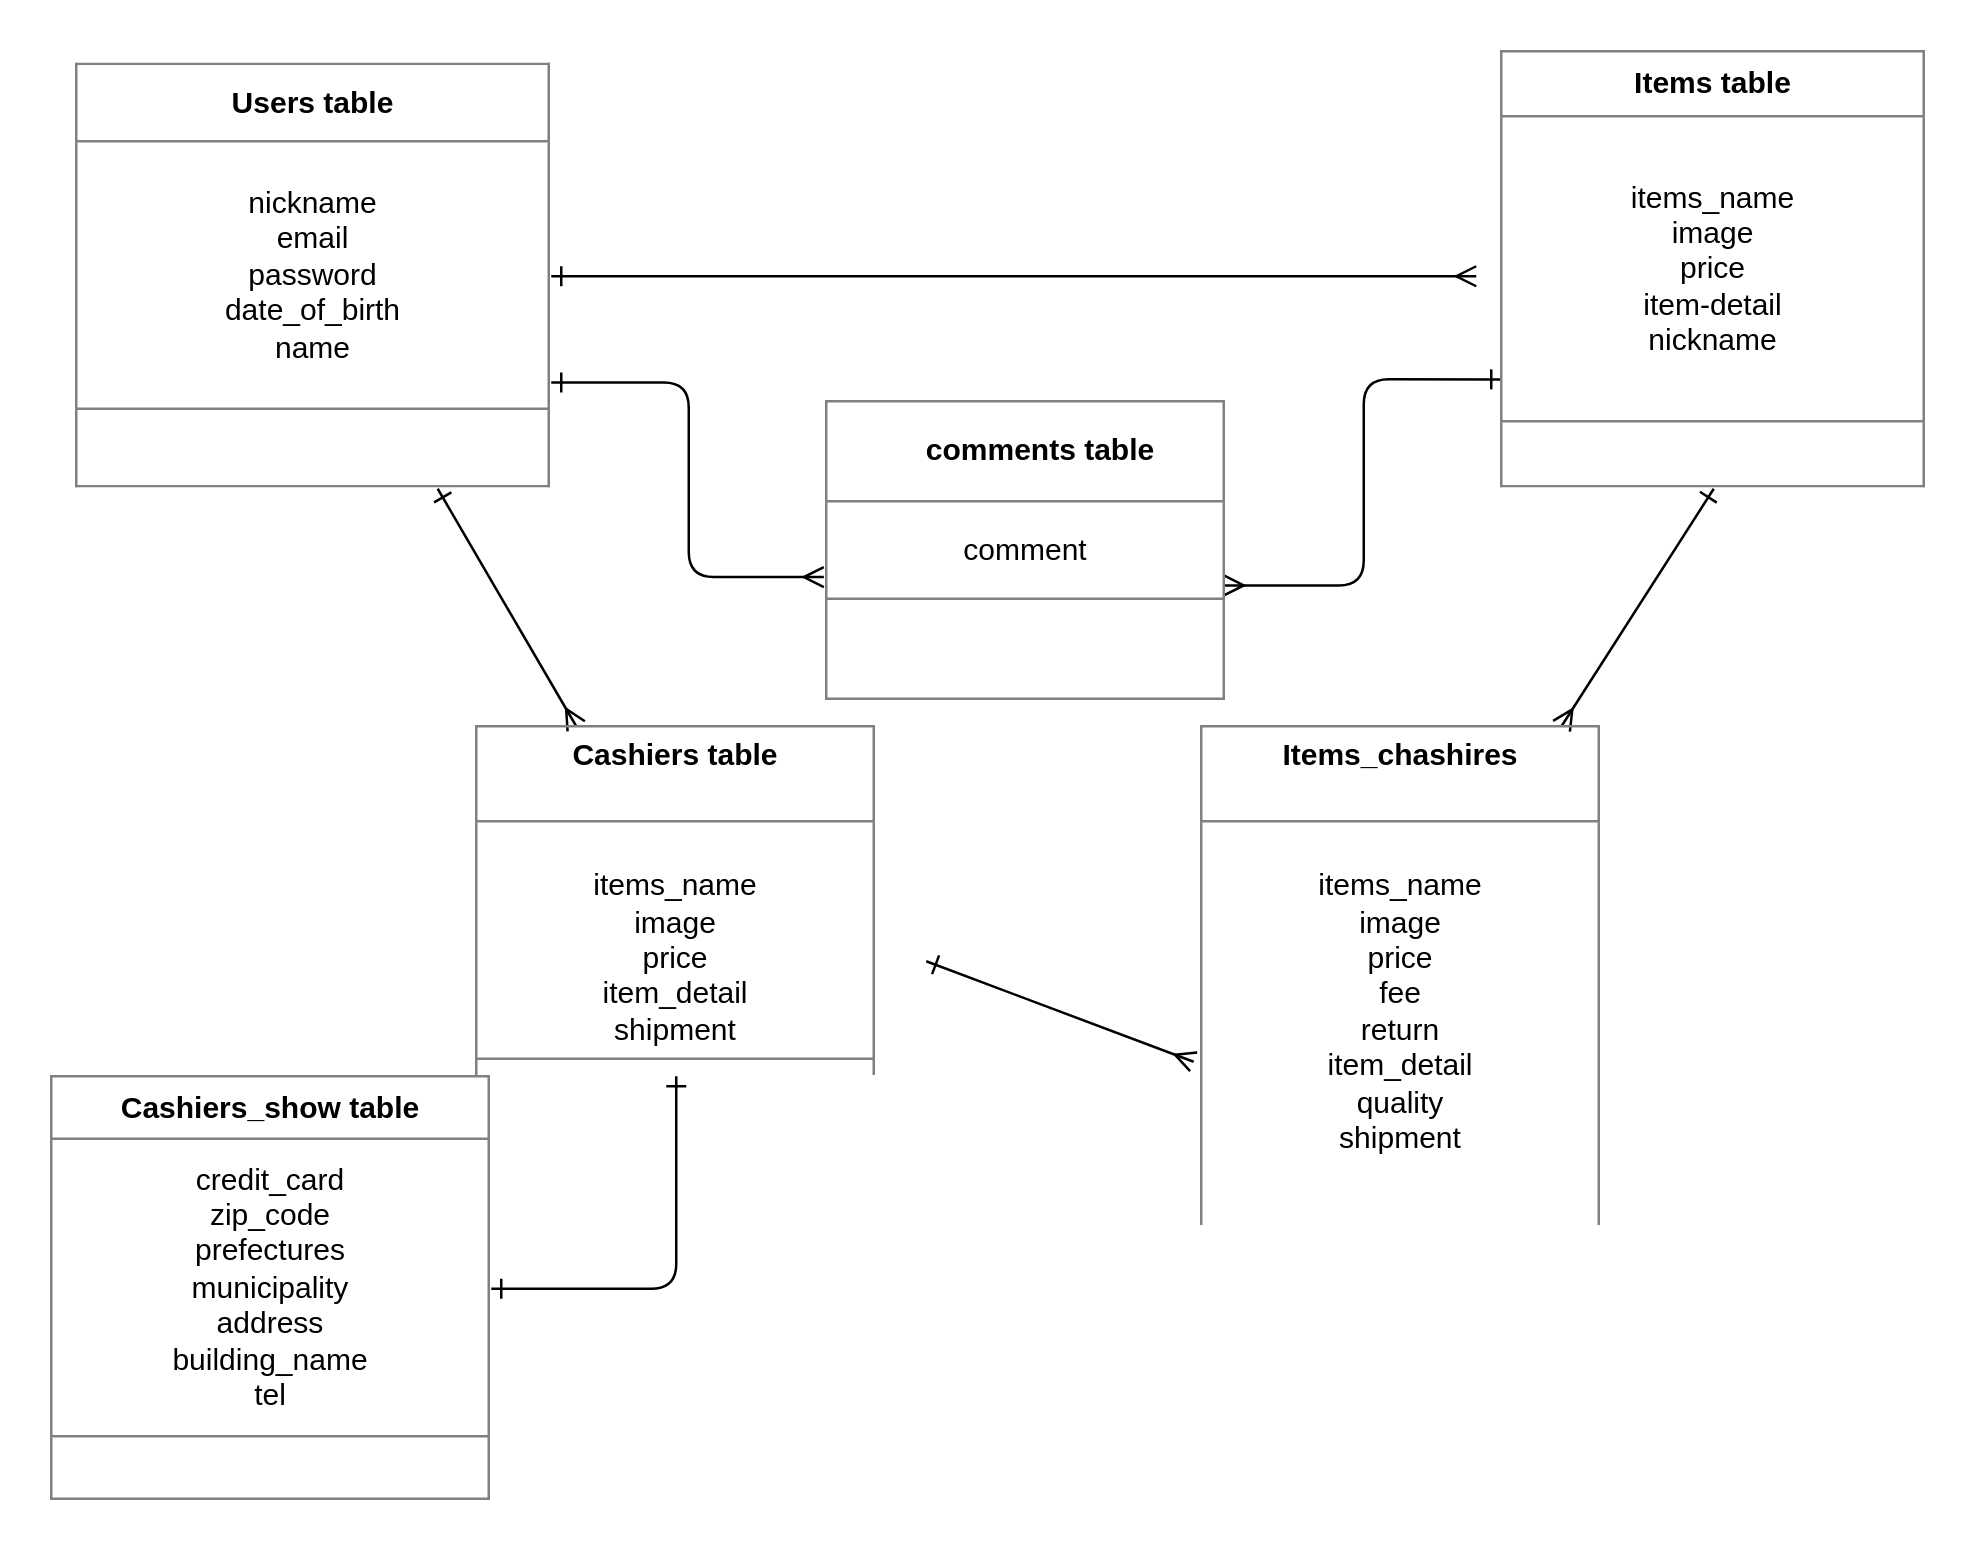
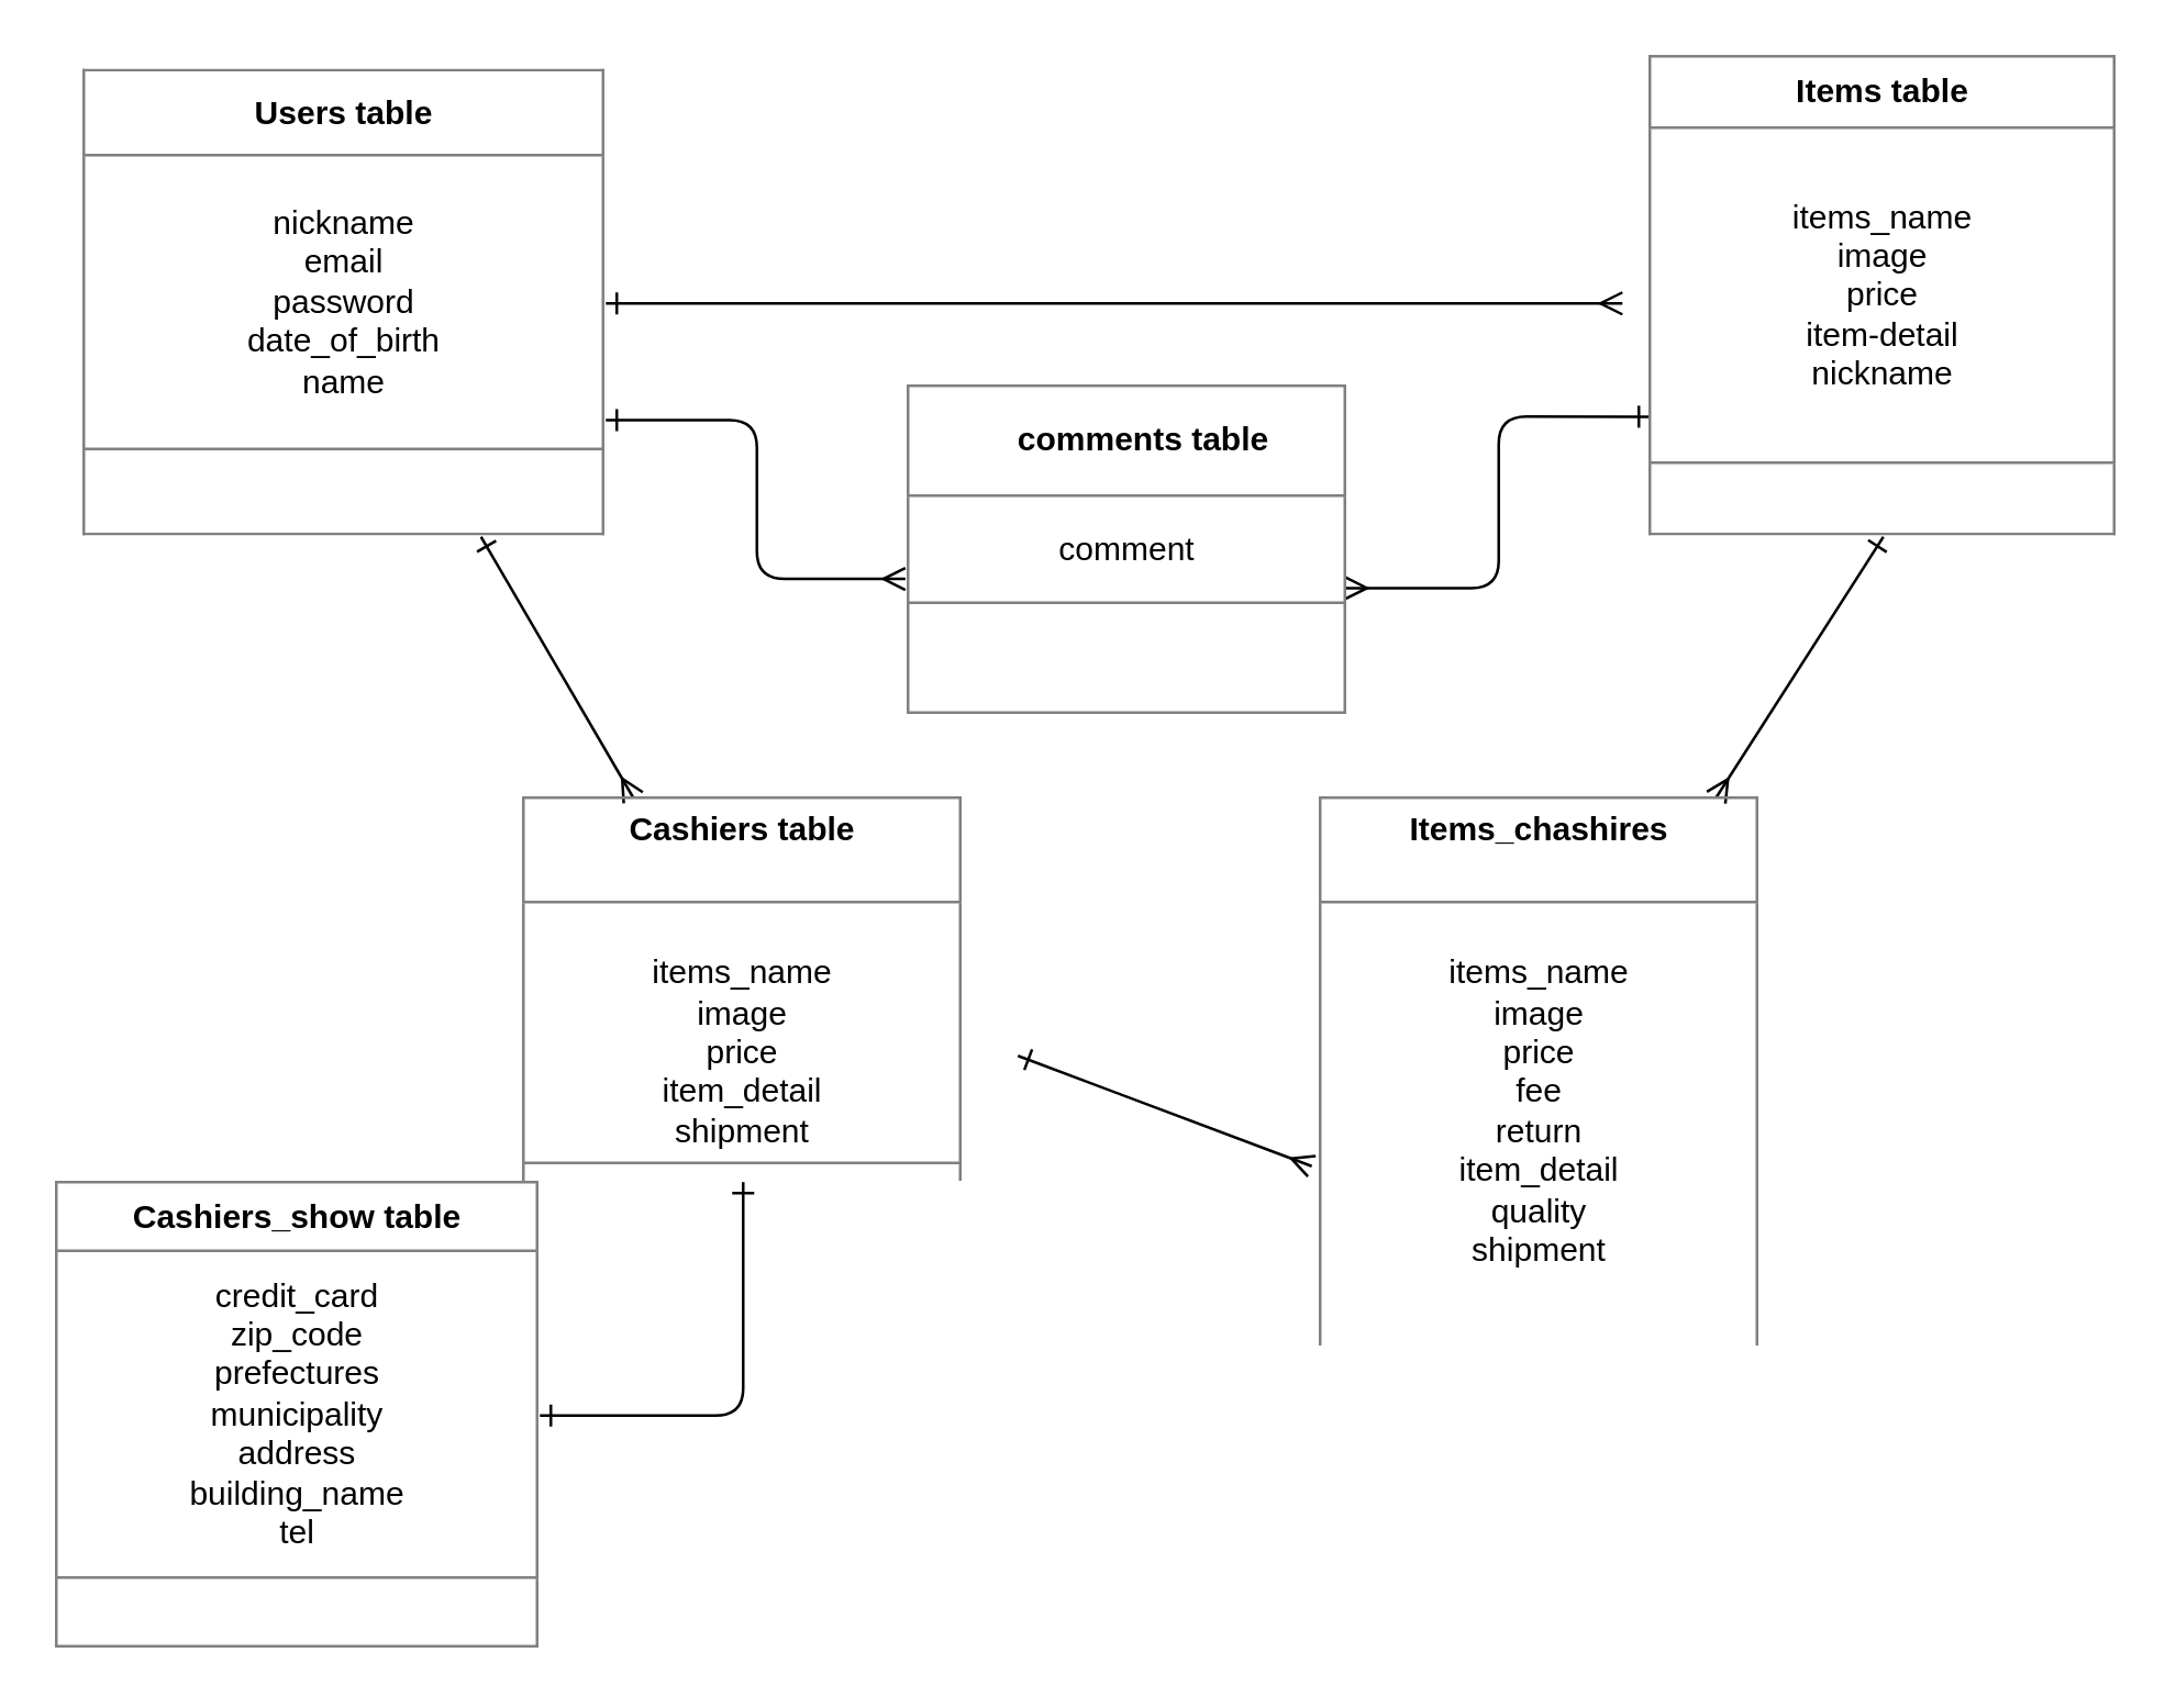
  <mxCell id="0" />
  <mxCell id="1" parent="0" />
  <mxCell id="2" style="edgeStyle=none;rounded=1;orthogonalLoop=1;jettySize=auto;html=1;endArrow=ERmany;endFill=0;startArrow=ERone;startFill=0;" edge="1" parent="1" source="5"><mxGeometry relative="1" as="geometry"><mxPoint x="590" y="110" as="targetPoint" /></mxGeometry></mxCell>
  <mxCell id="3" style="edgeStyle=none;rounded=1;orthogonalLoop=1;jettySize=auto;html=1;startArrow=ERone;startFill=0;endArrow=ERmany;endFill=0;" edge="1" parent="1" source="5"><mxGeometry relative="1" as="geometry"><mxPoint x="230" y="290" as="targetPoint" /></mxGeometry></mxCell>
  <mxCell id="4" style="edgeStyle=orthogonalEdgeStyle;rounded=1;orthogonalLoop=1;jettySize=auto;html=1;exitX=1;exitY=0.75;exitDx=0;exitDy=0;entryX=-0.006;entryY=0.586;entryDx=0;entryDy=0;entryPerimeter=0;startArrow=ERone;startFill=0;endArrow=ERmany;endFill=0;" edge="1" parent="1" source="5" target="14"><mxGeometry relative="1" as="geometry" /></mxCell>
  <mxCell id="5" value="&lt;table border=&quot;1&quot; width=&quot;100%&quot; cellpadding=&quot;4&quot; style=&quot;width: 100% ; height: 100% ; border-collapse: collapse&quot;&gt;&lt;tbody&gt;&lt;tr&gt;&lt;th align=&quot;center&quot;&gt;Users table&lt;/th&gt;&lt;/tr&gt;&lt;tr&gt;&lt;td align=&quot;center&quot;&gt;nickname&lt;br&gt;email&lt;br&gt;password&lt;br&gt;date_of_birth&lt;br&gt;name&lt;/td&gt;&lt;/tr&gt;&lt;tr&gt;&lt;td&gt;&lt;div style=&quot;text-align: center&quot;&gt;&lt;br&gt;&lt;/div&gt;&lt;/td&gt;&lt;/tr&gt;&lt;/tbody&gt;&lt;/table&gt;" style="text;html=1;strokeColor=none;fillColor=none;overflow=fill;" parent="1" vertex="1"><mxGeometry x="30" y="25" width="190" height="170" as="geometry" /></mxCell>
  <mxCell id="6" style="edgeStyle=none;rounded=1;orthogonalLoop=1;jettySize=auto;html=1;exitX=0.5;exitY=1;exitDx=0;exitDy=0;startArrow=ERone;startFill=0;endArrow=ERmany;endFill=0;" edge="1" parent="1" source="8" target="12"><mxGeometry relative="1" as="geometry"><mxPoint x="620" y="260" as="targetPoint" /></mxGeometry></mxCell>
  <mxCell id="7" style="edgeStyle=orthogonalEdgeStyle;rounded=1;orthogonalLoop=1;jettySize=auto;html=1;exitX=0;exitY=0.75;exitDx=0;exitDy=0;entryX=0.994;entryY=0.614;entryDx=0;entryDy=0;entryPerimeter=0;startArrow=ERone;startFill=0;endArrow=ERmany;endFill=0;" edge="1" parent="1" source="8" target="14"><mxGeometry relative="1" as="geometry" /></mxCell>
  <mxCell id="8" value="&lt;table border=&quot;1&quot; width=&quot;100%&quot; cellpadding=&quot;4&quot; style=&quot;width: 100% ; height: 100% ; border-collapse: collapse&quot;&gt;&lt;tbody&gt;&lt;tr&gt;&lt;th align=&quot;center&quot;&gt;Items table&lt;/th&gt;&lt;/tr&gt;&lt;tr&gt;&lt;td align=&quot;center&quot;&gt;&lt;br&gt;items_name&lt;br&gt;image&lt;br&gt;price&lt;br&gt;item-detail&lt;br&gt;nickname&lt;br&gt;&lt;br&gt;&lt;/td&gt;&lt;/tr&gt;&lt;tr&gt;&lt;td align=&quot;center&quot;&gt;&lt;br&gt;&lt;/td&gt;&lt;/tr&gt;&lt;/tbody&gt;&lt;/table&gt;" style="text;html=1;strokeColor=none;fillColor=none;overflow=fill;" parent="1" vertex="1"><mxGeometry x="600" y="20" width="170" height="175" as="geometry" /></mxCell>
  <mxCell id="9" style="edgeStyle=none;rounded=1;orthogonalLoop=1;jettySize=auto;html=1;entryX=-0.019;entryY=0.671;entryDx=0;entryDy=0;entryPerimeter=0;startArrow=ERone;startFill=0;endArrow=ERmany;endFill=0;" edge="1" parent="1" target="12"><mxGeometry relative="1" as="geometry"><mxPoint x="370" y="384" as="sourcePoint" /></mxGeometry></mxCell>
  <mxCell id="10" style="edgeStyle=orthogonalEdgeStyle;rounded=1;orthogonalLoop=1;jettySize=auto;html=1;exitX=1;exitY=0.5;exitDx=0;exitDy=0;entryX=0.5;entryY=1;entryDx=0;entryDy=0;startArrow=ERone;startFill=0;endArrow=ERone;endFill=0;" edge="1" parent="1" source="11" target="13"><mxGeometry relative="1" as="geometry" /></mxCell>
  <mxCell id="11" value="&lt;table border=&quot;1&quot; width=&quot;100%&quot; cellpadding=&quot;4&quot; style=&quot;width: 100% ; height: 100% ; border-collapse: collapse&quot;&gt;&lt;tbody&gt;&lt;tr&gt;&lt;th align=&quot;center&quot;&gt;Cashiers_show table&lt;/th&gt;&lt;/tr&gt;&lt;tr&gt;&lt;td align=&quot;center&quot;&gt;credit_card&lt;br&gt;zip_code&lt;br&gt;prefectures&lt;br&gt;municipality&lt;br&gt;address&lt;br&gt;building_name&lt;br&gt;tel&lt;/td&gt;&lt;/tr&gt;&lt;tr&gt;&lt;td align=&quot;center&quot;&gt;&lt;br&gt;&lt;/td&gt;&lt;/tr&gt;&lt;/tbody&gt;&lt;/table&gt;" style="text;html=1;strokeColor=none;fillColor=none;overflow=fill;" parent="1" vertex="1"><mxGeometry x="20" y="430" width="176" height="170" as="geometry" /></mxCell>
  <mxCell id="12" value="&lt;table border=&quot;1&quot; width=&quot;100%&quot; cellpadding=&quot;4&quot; style=&quot;width: 100% ; height: 100% ; border-collapse: collapse&quot;&gt;&lt;tbody&gt;&lt;tr&gt;&lt;th align=&quot;center&quot;&gt;Items_chashires&lt;br&gt;&lt;br&gt;&lt;/th&gt;&lt;/tr&gt;&lt;tr&gt;&lt;td align=&quot;center&quot;&gt;&lt;br&gt;items_name&lt;br&gt;image&lt;br&gt;price&lt;br&gt;fee&lt;br&gt;return&lt;br&gt;item_detail&lt;br&gt;quality&lt;br&gt;shipment&lt;br&gt;&lt;br&gt;&lt;br&gt;&lt;/td&gt;&lt;/tr&gt;&lt;tr&gt;&lt;td align=&quot;center&quot;&gt;&lt;br&gt;&lt;/td&gt;&lt;/tr&gt;&lt;/tbody&gt;&lt;/table&gt;" style="text;html=1;strokeColor=none;fillColor=none;overflow=fill;" vertex="1" parent="1"><mxGeometry x="480" y="290" width="160" height="200" as="geometry" /></mxCell>
  <mxCell id="13" value="&lt;table border=&quot;1&quot; width=&quot;100%&quot; cellpadding=&quot;4&quot; style=&quot;width: 100% ; height: 100% ; border-collapse: collapse&quot;&gt;&lt;tbody&gt;&lt;tr&gt;&lt;th align=&quot;center&quot;&gt;Cashiers table&lt;br&gt;&lt;br&gt;&lt;/th&gt;&lt;/tr&gt;&lt;tr&gt;&lt;td align=&quot;center&quot;&gt;&lt;br&gt;items_name&lt;br&gt;image&lt;br&gt;price&lt;br&gt;item_detail&lt;br&gt;shipment&lt;/td&gt;&lt;/tr&gt;&lt;tr&gt;&lt;td align=&quot;center&quot;&gt;&lt;br&gt;&lt;/td&gt;&lt;/tr&gt;&lt;/tbody&gt;&lt;/table&gt;" style="text;html=1;strokeColor=none;fillColor=none;overflow=fill;" vertex="1" parent="1"><mxGeometry x="190" y="290" width="160" height="140" as="geometry" /></mxCell>
- <mxCell id="14" value="&lt;table border=&quot;1&quot; width=&quot;100%&quot; cellpadding=&quot;4&quot; style=&quot;width: 100% ; height: 100% ; border-collapse: collapse&quot;&gt;&lt;tbody&gt;&lt;tr&gt;&lt;th align=&quot;center&quot;&gt;　comments table&lt;/th&gt;&lt;/tr&gt;&lt;tr&gt;&lt;td align=&quot;center&quot;&gt;comment&lt;/td&gt;&lt;/tr&gt;&lt;tr&gt;&lt;td align=&quot;center&quot;&gt;&lt;br&gt;&lt;/td&gt;&lt;/tr&gt;&lt;/tbody&gt;&lt;/table&gt;" style="text;html=1;strokeColor=none;fillColor=none;overflow=fill;" vertex="1" parent="1"><mxGeometry x="330" y="160" width="160" height="120" as="geometry" /></mxCell>
+ <mxCell id="14" value="&lt;table border=&quot;1&quot; width=&quot;100%&quot; cellpadding=&quot;4&quot; style=&quot;width: 100% ; height: 100% ; border-collapse: collapse&quot;&gt;&lt;tbody&gt;&lt;tr&gt;&lt;th align=&quot;center&quot;&gt;　comments table&lt;/th&gt;&lt;/tr&gt;&lt;tr&gt;&lt;td align=&quot;center&quot;&gt;comment&lt;/td&gt;&lt;/tr&gt;&lt;tr&gt;&lt;td align=&quot;center&quot;&gt;&lt;br&gt;&lt;/td&gt;&lt;/tr&gt;&lt;/tbody&gt;&lt;/table&gt;" style="text;html=1;strokeColor=none;fillColor=none;overflow=fill;" vertex="1" parent="1"><mxGeometry x="330" y="140" width="160" height="120" as="geometry" /></mxCell>
